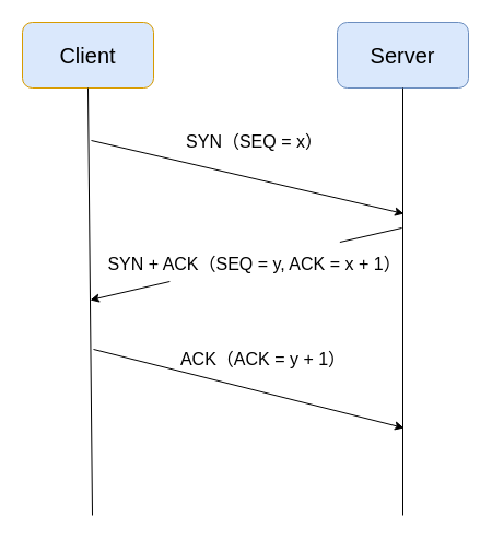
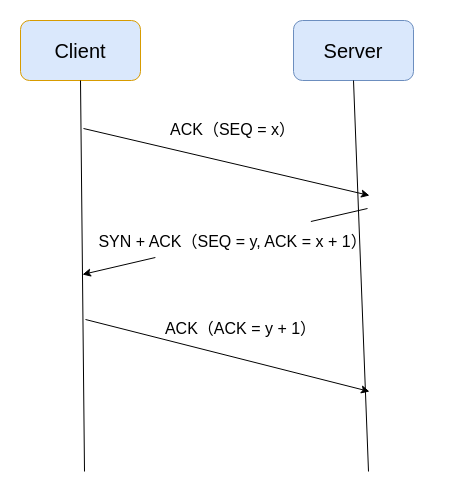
  <mxCell id="0" />
  <mxCell id="1" parent="0" />
  <mxCell id="2" value="&lt;font style=&quot;font-size: 20px;&quot;&gt;Client&lt;/font&gt;" style="rounded=1;whiteSpace=wrap;html=1;fillColor=#dae8fc;strokeColor=#d79b00;" vertex="1" parent="1"><mxGeometry x="20" y="20" width="120" height="60" as="geometry" /></mxCell>
- <mxCell id="3" value="&lt;font style=&quot;font-size: 20px;&quot;&gt;Server&lt;/font&gt;" style="rounded=1;whiteSpace=wrap;html=1;fillColor=#dae8fc;strokeColor=#6c8ebf;" vertex="1" parent="1"><mxGeometry x="308" y="20" width="120" height="60" as="geometry" /></mxCell>
+ <mxCell id="3" value="&lt;font style=&quot;font-size: 20px;&quot;&gt;Server&lt;/font&gt;" style="rounded=1;whiteSpace=wrap;html=1;fillColor=#dae8fc;strokeColor=#6c8ebf;" vertex="1" parent="1"><mxGeometry x="293" y="20" width="120" height="60" as="geometry" /></mxCell>
  <mxCell id="4" value="" style="endArrow=none;html=1;fontSize=20;entryX=0.5;entryY=1;entryDx=0;entryDy=0;" edge="1" parent="1" target="2"><mxGeometry width="50" height="50" relative="1" as="geometry"><mxPoint x="84" y="471" as="sourcePoint" /><mxPoint x="52" y="178" as="targetPoint" /></mxGeometry></mxCell>
  <mxCell id="5" value="" style="endArrow=none;html=1;fontSize=20;entryX=0.5;entryY=1;entryDx=0;entryDy=0;" edge="1" parent="1" target="3"><mxGeometry width="50" height="50" relative="1" as="geometry"><mxPoint x="368" y="471" as="sourcePoint" /><mxPoint x="366" y="89" as="targetPoint" /></mxGeometry></mxCell>
  <mxCell id="6" value="" style="endArrow=classic;html=1;fontSize=20;" edge="1" parent="1"><mxGeometry width="50" height="50" relative="1" as="geometry"><mxPoint x="83" y="128" as="sourcePoint" /><mxPoint x="369" y="195" as="targetPoint" /></mxGeometry></mxCell>
- <mxCell id="7" value="&lt;font style=&quot;font-size: 16px;&quot;&gt;SYN（SEQ = x）&lt;/font&gt;" style="text;html=1;align=center;verticalAlign=middle;resizable=0;points=[];autosize=1;strokeColor=none;fillColor=none;fontSize=20;" vertex="1" parent="1"><mxGeometry x="160.5" y="109" width="143" height="36" as="geometry" /></mxCell>
+ <mxCell id="7" value="&lt;font style=&quot;font-size: 16px;&quot;&gt;ACK（SEQ = x）&lt;/font&gt;" style="text;html=1;align=center;verticalAlign=middle;resizable=0;points=[];autosize=1;strokeColor=none;fillColor=none;fontSize=20;" vertex="1" parent="1"><mxGeometry x="160.5" y="109" width="143" height="36" as="geometry" /></mxCell>
  <mxCell id="8" value="" style="endArrow=classic;html=1;fontSize=20;startArrow=none;" edge="1" parent="1" source="10"><mxGeometry width="50" height="50" relative="1" as="geometry"><mxPoint x="367" y="208" as="sourcePoint" /><mxPoint x="82" y="274" as="targetPoint" /></mxGeometry></mxCell>
  <mxCell id="9" value="" style="endArrow=none;html=1;fontSize=20;" edge="1" parent="1" target="10"><mxGeometry width="50" height="50" relative="1" as="geometry"><mxPoint x="367" y="208" as="sourcePoint" /><mxPoint x="82" y="274" as="targetPoint" /></mxGeometry></mxCell>
  <mxCell id="10" value="&lt;font style=&quot;font-size: 16px;&quot;&gt;SYN + ACK（SEQ = y, ACK = x + 1）&lt;/font&gt;" style="text;html=1;align=center;verticalAlign=middle;resizable=0;points=[];autosize=1;strokeColor=none;fillColor=none;fontSize=20;" vertex="1" parent="1"><mxGeometry x="89" y="221" width="286" height="36" as="geometry" /></mxCell>
  <mxCell id="11" value="" style="endArrow=classic;html=1;fontSize=16;" edge="1" parent="1"><mxGeometry width="50" height="50" relative="1" as="geometry"><mxPoint x="85" y="319" as="sourcePoint" /><mxPoint x="369" y="391" as="targetPoint" /></mxGeometry></mxCell>
  <mxCell id="12" value="&lt;font style=&quot;font-size: 16px;&quot;&gt;ACK（ACK = y + 1）&lt;/font&gt;" style="text;html=1;align=center;verticalAlign=middle;resizable=0;points=[];autosize=1;strokeColor=none;fillColor=none;fontSize=20;" vertex="1" parent="1"><mxGeometry x="155" y="308" width="169" height="36" as="geometry" /></mxCell>
